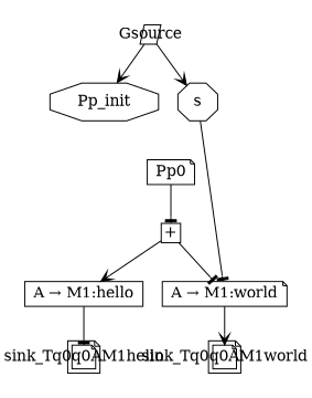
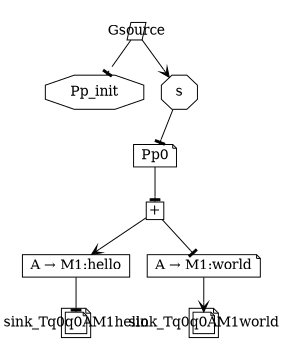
  digraph {
    node [shape=note]
    edge [arrowhead=vee]
    Gsource [fixedsize=true height=0.25 shape=parallelogram width=0.25]
    n2 [height=0.25 label=Pp_init shape=octagon width=0.25]
    n3 [height=0.25 label=s shape=octagon width=0.25]
    n4 [height=0.25 label=Pp0 width=0.25]
    n5 [fixedsize=true height=0.25 label="+" shape=box width=0.25]
    n6 [height=0.25 label="A &rarr; M1:hello" shape=box width=0.25]
    n7 [height=0.25 label="A &rarr; M1:world" width=0.25]
    sink_Tq0q0AM1hello [fixedsize=true height=0.2 peripheries=2 width=0.2]
    sink_Tq0q0AM1world [fixedsize=true height=0.2 peripheries=2 width=0.2]
    subgraph sub_1 {
      rank=source
      Gsource
    }
    subgraph sub_2 {
      rank=same
      n2
    }
    subgraph sub_3 {
      rank=same
      n3
    }
    subgraph sub_4 {
      rank=same
      n4
    }
    subgraph sub_5 {
      rank=same
      n5
    }
    subgraph sub_6 {
      rank=same
      n6
      n7
    }
    subgraph sub_7 {
      rank=sink
      sink_Tq0q0AM1hello
      sink_Tq0q0AM1world
    }
-   Gsource -> n2
+   Gsource -> n2 [arrowhead=tee]
    Gsource -> n3
-   n3 -> n7 [arrowhead=tee]
+   n3 -> n4 [arrowhead=tee]
    n4 -> n5 [arrowhead=tee]
    n5 -> n6
    n5 -> n7 [arrowhead=tee]
    n6 -> sink_Tq0q0AM1hello [arrowhead=tee]
    n7 -> sink_Tq0q0AM1world
  }
